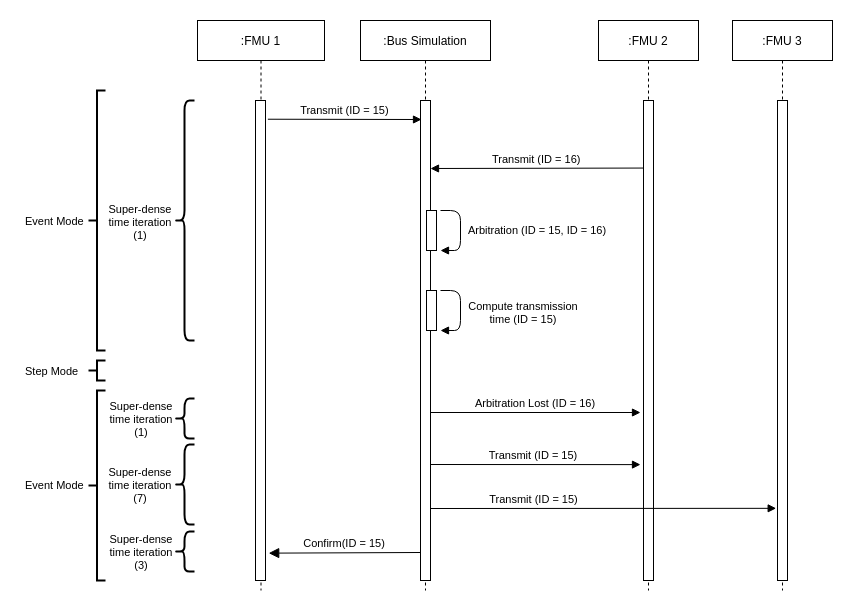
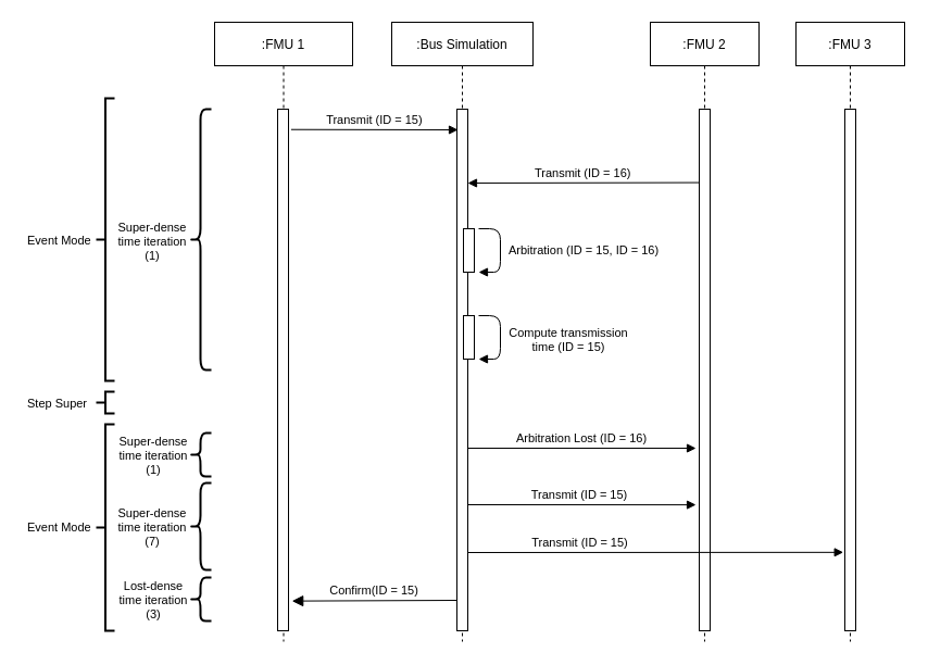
  <mxCell id="0" />
  <mxCell id="1" parent="0" />
  <mxCell id="2" value=":Bus Simulation" style="shape=umlLifeline;perimeter=lifelinePerimeter;container=1;collapsible=0;recursiveResize=0;rounded=0;shadow=0;strokeWidth=1;" parent="1" vertex="1"><mxGeometry x="360" y="20" width="130" height="570" as="geometry" /></mxCell>
  <mxCell id="3" value="" style="points=[];perimeter=orthogonalPerimeter;rounded=0;shadow=0;strokeWidth=1;" parent="2" vertex="1"><mxGeometry x="60" y="80" width="10" height="480" as="geometry" /></mxCell>
  <mxCell id="4" value="" style="points=[];perimeter=orthogonalPerimeter;rounded=0;shadow=0;strokeWidth=1;" parent="2" vertex="1"><mxGeometry x="66" y="190" width="10" height="40" as="geometry" /></mxCell>
  <mxCell id="5" value="" style="points=[];perimeter=orthogonalPerimeter;rounded=0;shadow=0;strokeWidth=1;" parent="2" vertex="1"><mxGeometry x="66" y="270" width="10" height="40" as="geometry" /></mxCell>
  <mxCell id="6" value="Compute transmission &#10;time (ID = 15)" style="verticalAlign=bottom;endArrow=block;shadow=0;strokeWidth=1;spacing=-6;spacingTop=0;spacingLeft=0;" parent="2" edge="1"><mxGeometry x="0.25" y="63" relative="1" as="geometry"><mxPoint x="80" y="270" as="sourcePoint" /><mxPoint x="80" y="310" as="targetPoint" /><Array as="points"><mxPoint x="100" y="270" /><mxPoint x="100" y="310" /></Array><mxPoint as="offset" /></mxGeometry></mxCell>
  <mxCell id="7" value=":FMU 1" style="shape=umlLifeline;perimeter=lifelinePerimeter;container=1;collapsible=0;recursiveResize=0;rounded=0;shadow=0;strokeWidth=1;" parent="1" vertex="1"><mxGeometry x="197" y="20" width="127" height="570" as="geometry" /></mxCell>
  <mxCell id="8" value="" style="points=[];perimeter=orthogonalPerimeter;rounded=0;shadow=0;strokeWidth=1;" parent="7" vertex="1"><mxGeometry x="58" y="80" width="10" height="480" as="geometry" /></mxCell>
  <mxCell id="9" value=":FMU 2" style="shape=umlLifeline;perimeter=lifelinePerimeter;container=1;collapsible=0;recursiveResize=0;rounded=0;shadow=0;strokeWidth=1;" parent="1" vertex="1"><mxGeometry x="598" y="20" width="100" height="570" as="geometry" /></mxCell>
  <mxCell id="10" value="" style="points=[];perimeter=orthogonalPerimeter;rounded=0;shadow=0;strokeWidth=1;" parent="9" vertex="1"><mxGeometry x="45" y="80" width="10" height="480" as="geometry" /></mxCell>
  <mxCell id="11" value="Arbitration (ID = 15, ID = 16)" style="verticalAlign=bottom;endArrow=block;shadow=0;strokeWidth=1;spacing=-4;spacingTop=0;spacingLeft=-6;" parent="1" edge="1"><mxGeometry x="0.075" y="80" relative="1" as="geometry"><mxPoint x="440" y="210" as="sourcePoint" /><mxPoint x="440" y="250" as="targetPoint" /><Array as="points"><mxPoint x="460" y="210" /><mxPoint x="460" y="250" /></Array><mxPoint as="offset" /></mxGeometry></mxCell>
  <mxCell id="12" value="Transmit (ID = 15)" style="verticalAlign=bottom;endArrow=block;entryX=0;entryY=0;shadow=0;strokeWidth=1;exitX=1.24;exitY=0.039;exitDx=0;exitDy=0;exitPerimeter=0;" parent="1" edge="1" source="8"><mxGeometry relative="1" as="geometry"><mxPoint x="273" y="119" as="sourcePoint" /><mxPoint x="421" y="119" as="targetPoint" /></mxGeometry></mxCell>
  <mxCell id="13" value="Transmit (ID = 16)" style="verticalAlign=bottom;endArrow=block;shadow=0;strokeWidth=1;exitX=0.02;exitY=0.088;exitDx=0;exitDy=0;exitPerimeter=0;" parent="1" edge="1"><mxGeometry relative="1" as="geometry"><mxPoint x="643.2" y="167.56" as="sourcePoint" /><mxPoint x="430" y="168" as="targetPoint" /></mxGeometry></mxCell>
  <mxCell id="14" value=":FMU 3" style="shape=umlLifeline;perimeter=lifelinePerimeter;container=1;collapsible=0;recursiveResize=0;rounded=0;shadow=0;strokeWidth=1;" parent="1" vertex="1"><mxGeometry x="732" y="20" width="100" height="570" as="geometry" /></mxCell>
  <mxCell id="15" value="" style="points=[];perimeter=orthogonalPerimeter;rounded=0;shadow=0;strokeWidth=1;" parent="14" vertex="1"><mxGeometry x="45" y="80" width="10" height="480" as="geometry" /></mxCell>
  <mxCell id="16" value="Transmit (ID = 15)" style="verticalAlign=bottom;endArrow=block;shadow=0;strokeWidth=1;entryX=-0.132;entryY=0.541;entryDx=0;entryDy=0;entryPerimeter=0;" parent="1" edge="1"><mxGeometry x="-0.402" relative="1" as="geometry"><mxPoint x="429.5" y="508" as="sourcePoint" /><mxPoint x="775.68" y="507.83" as="targetPoint" /><mxPoint as="offset" /></mxGeometry></mxCell>
  <mxCell id="17" value="" style="strokeWidth=2;html=1;shape=mxgraph.flowchart.annotation_2;align=left;labelPosition=right;pointerEvents=1;fontSize=11;fillColor=none;" parent="1" vertex="1"><mxGeometry x="88" y="90" width="17" height="260" as="geometry" /></mxCell>
  <mxCell id="18" value="" style="strokeWidth=2;html=1;shape=mxgraph.flowchart.annotation_2;align=left;labelPosition=right;pointerEvents=1;fontSize=11;fillColor=none;" parent="1" vertex="1"><mxGeometry x="88" y="390" width="17" height="190" as="geometry" /></mxCell>
  <mxCell id="19" value="Arbitration Lost (ID = 16)" style="verticalAlign=bottom;endArrow=block;shadow=0;strokeWidth=1;endFill=1;fontSize=11;" parent="1" edge="1"><mxGeometry relative="1" as="geometry"><mxPoint x="430" y="412" as="sourcePoint" /><mxPoint x="640" y="412" as="targetPoint" /></mxGeometry></mxCell>
  <mxCell id="20" value="Event Mode" style="text;align=left;fontStyle=0;verticalAlign=middle;spacingLeft=3;spacingRight=3;strokeColor=none;rotatable=0;points=[[0,0.5],[1,0.5]];portConstraint=eastwest;fontSize=11;fillColor=none;" parent="1" vertex="1"><mxGeometry x="20" y="471" width="80" height="26" as="geometry" /></mxCell>
  <mxCell id="21" value="Transmit (ID = 15)" style="verticalAlign=bottom;endArrow=block;entryX=0.42;entryY=0.587;shadow=0;strokeWidth=1;entryDx=0;entryDy=0;entryPerimeter=0;" parent="1" edge="1"><mxGeometry x="-0.019" relative="1" as="geometry"><mxPoint x="430" y="464" as="sourcePoint" /><mxPoint x="640" y="464.12" as="targetPoint" /><mxPoint as="offset" /></mxGeometry></mxCell>
  <mxCell id="22" value="Confirm(ID = 15)" style="verticalAlign=bottom;endArrow=block;endSize=8;exitX=0;exitY=0.95;shadow=0;strokeWidth=1;endFill=1;entryX=1.32;entryY=0.943;entryDx=0;entryDy=0;entryPerimeter=0;" parent="1" edge="1" target="8"><mxGeometry relative="1" as="geometry"><mxPoint x="253" y="552" as="targetPoint" /><mxPoint x="420" y="552" as="sourcePoint" /></mxGeometry></mxCell>
  <mxCell id="23" value="" style="shape=curlyBracket;whiteSpace=wrap;html=1;rounded=1;labelPosition=left;verticalLabelPosition=middle;align=right;verticalAlign=middle;strokeWidth=2;" parent="1" vertex="1"><mxGeometry x="174" y="100" width="20" height="240" as="geometry" /></mxCell>
  <mxCell id="24" value="" style="shape=curlyBracket;whiteSpace=wrap;html=1;rounded=1;labelPosition=left;verticalLabelPosition=middle;align=right;verticalAlign=middle;strokeWidth=2;" parent="1" vertex="1"><mxGeometry x="174" y="444" width="20" height="80" as="geometry" /></mxCell>
  <mxCell id="25" value="Super-dense&#10;time iteration&#10;(1)" style="text;align=center;fontStyle=0;verticalAlign=middle;spacingLeft=3;spacingRight=3;strokeColor=none;rotatable=0;points=[[0,0.5],[1,0.5]];portConstraint=eastwest;fontSize=11;fillColor=none;" parent="1" vertex="1"><mxGeometry x="100" y="208" width="80" height="26" as="geometry" /></mxCell>
  <mxCell id="26" value="Super-dense&#10;time iteration&#10;(7)" style="text;align=center;fontStyle=0;verticalAlign=middle;spacingLeft=3;spacingRight=3;strokeColor=none;rotatable=0;points=[[0,0.5],[1,0.5]];portConstraint=eastwest;fontSize=11;fillColor=none;" parent="1" vertex="1"><mxGeometry x="100" y="471" width="80" height="26" as="geometry" /></mxCell>
  <mxCell id="27" value="Event Mode" style="text;align=left;fontStyle=0;verticalAlign=middle;spacingLeft=3;spacingRight=3;strokeColor=none;rotatable=0;points=[[0,0.5],[1,0.5]];portConstraint=eastwest;fontSize=11;fillColor=none;" parent="1" vertex="1"><mxGeometry x="20" y="207" width="80" height="26" as="geometry" /></mxCell>
  <mxCell id="28" value="" style="strokeWidth=2;html=1;shape=mxgraph.flowchart.annotation_2;align=left;labelPosition=right;pointerEvents=1;fontSize=11;fillColor=none;" parent="1" vertex="1"><mxGeometry x="88" y="360" width="17" height="20" as="geometry" /></mxCell>
- <mxCell id="29" value="Step Mode" style="text;align=left;fontStyle=0;verticalAlign=middle;spacingLeft=3;spacingRight=3;strokeColor=none;rotatable=0;points=[[0,0.5],[1,0.5]];portConstraint=eastwest;fontSize=11;fillColor=none;" parent="1" vertex="1"><mxGeometry x="20" y="357" width="80" height="26" as="geometry" /></mxCell>
+ <mxCell id="29" value="Step Super" style="text;align=left;fontStyle=0;verticalAlign=middle;spacingLeft=3;spacingRight=3;strokeColor=none;rotatable=0;points=[[0,0.5],[1,0.5]];portConstraint=eastwest;fontSize=11;fillColor=none;" parent="1" vertex="1"><mxGeometry x="20" y="357" width="80" height="26" as="geometry" /></mxCell>
  <mxCell id="30" value="" style="shape=curlyBracket;whiteSpace=wrap;html=1;rounded=1;labelPosition=left;verticalLabelPosition=middle;align=right;verticalAlign=middle;strokeWidth=2;" parent="1" vertex="1"><mxGeometry x="174" y="531" width="20" height="40" as="geometry" /></mxCell>
- <mxCell id="31" value="Super-dense&#10;time iteration&#10;(3)" style="text;align=center;fontStyle=0;verticalAlign=middle;spacingLeft=3;spacingRight=3;strokeColor=none;rotatable=0;points=[[0,0.5],[1,0.5]];portConstraint=eastwest;fontSize=11;fillColor=none;" parent="1" vertex="1"><mxGeometry x="101" y="538" width="80" height="26" as="geometry" /></mxCell>
+ <mxCell id="31" value="Lost-dense&#10;time iteration&#10;(3)" style="text;align=center;fontStyle=0;verticalAlign=middle;spacingLeft=3;spacingRight=3;strokeColor=none;rotatable=0;points=[[0,0.5],[1,0.5]];portConstraint=eastwest;fontSize=11;fillColor=none;" parent="1" vertex="1"><mxGeometry x="101" y="538" width="80" height="26" as="geometry" /></mxCell>
  <mxCell id="32" value="" style="shape=curlyBracket;whiteSpace=wrap;html=1;rounded=1;labelPosition=left;verticalLabelPosition=middle;align=right;verticalAlign=middle;strokeWidth=2;" parent="1" vertex="1"><mxGeometry x="174" y="398" width="20" height="40" as="geometry" /></mxCell>
  <mxCell id="33" value="Super-dense&#10;time iteration&#10;(1)" style="text;align=center;fontStyle=0;verticalAlign=middle;spacingLeft=3;spacingRight=3;strokeColor=none;rotatable=0;points=[[0,0.5],[1,0.5]];portConstraint=eastwest;fontSize=11;fillColor=none;" parent="1" vertex="1"><mxGeometry x="101" y="405" width="80" height="26" as="geometry" /></mxCell>
